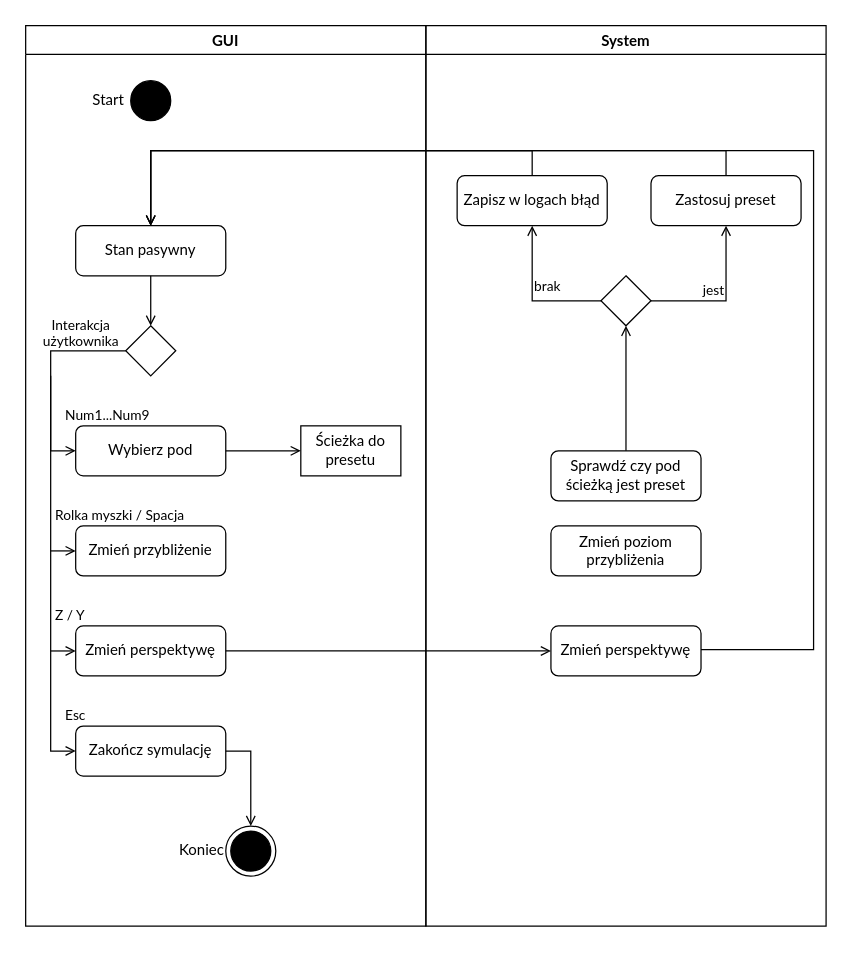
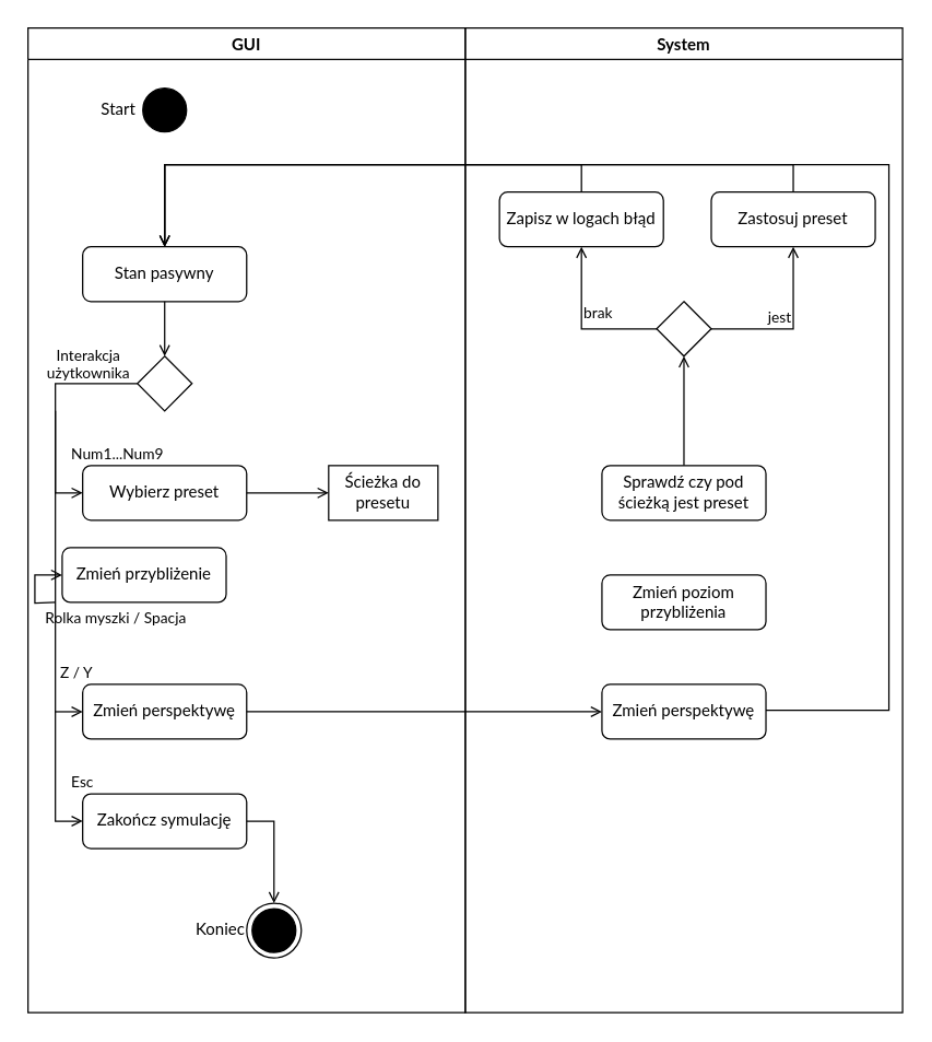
  <mxCell id="0" />
  <mxCell id="1" parent="0" />
  <mxCell id="2" value="System" style="swimlane;fontFamily=Lato;fillColor=none;" vertex="1" parent="1"><mxGeometry x="340" y="20" width="320" height="720" as="geometry" /></mxCell>
  <mxCell id="3" style="edgeStyle=orthogonalEdgeStyle;rounded=0;orthogonalLoop=1;jettySize=auto;html=1;entryX=0.5;entryY=1;entryDx=0;entryDy=0;labelBackgroundColor=none;startArrow=none;startFill=0;endArrow=open;endFill=0;strokeColor=#000000;fontFamily=Lato;fontColor=#000000;" edge="1" parent="2" source="4" target="7"><mxGeometry relative="1" as="geometry" /></mxCell>
- <mxCell id="4" value="Sprawdź czy pod ścieżką jest preset" style="rounded=1;whiteSpace=wrap;html=1;strokeColor=#000000;fontFamily=Lato;fontColor=#000000;fillColor=none;" vertex="1" parent="2"><mxGeometry x="100" y="340" width="120" height="40" as="geometry" /></mxCell>
+ <mxCell id="4" value="Sprawdź czy pod ścieżką jest preset" style="rounded=1;whiteSpace=wrap;html=1;strokeColor=#000000;fontFamily=Lato;fontColor=#000000;fillColor=none;" vertex="1" parent="2"><mxGeometry x="100" y="320" width="120" height="40" as="geometry" /></mxCell>
  <mxCell id="5" value="brak" style="edgeStyle=orthogonalEdgeStyle;rounded=0;orthogonalLoop=1;jettySize=auto;html=1;entryX=0.5;entryY=1;entryDx=0;entryDy=0;labelBackgroundColor=none;startArrow=none;startFill=0;endArrow=open;endFill=0;strokeColor=#000000;fontFamily=Lato;fontColor=#000000;labelPosition=right;verticalLabelPosition=top;align=left;verticalAlign=bottom;" edge="1" parent="2" source="7" target="9"><mxGeometry relative="1" as="geometry"><Array as="points"><mxPoint x="85" y="220" /></Array></mxGeometry></mxCell>
  <mxCell id="6" value="jest" style="edgeStyle=orthogonalEdgeStyle;rounded=0;orthogonalLoop=1;jettySize=auto;html=1;entryX=0.5;entryY=1;entryDx=0;entryDy=0;labelBackgroundColor=none;startArrow=none;startFill=0;endArrow=open;endFill=0;strokeColor=#000000;fontFamily=Lato;fontColor=#000000;labelPosition=left;verticalLabelPosition=top;align=right;verticalAlign=bottom;" edge="1" parent="2" source="7" target="8"><mxGeometry relative="1" as="geometry"><Array as="points"><mxPoint x="240" y="220" /></Array></mxGeometry></mxCell>
  <mxCell id="7" value="" style="rhombus;whiteSpace=wrap;html=1;strokeColor=#000000;fillColor=none;fontFamily=Lato;fontColor=#000000;" vertex="1" parent="2"><mxGeometry x="140" y="200" width="40" height="40" as="geometry" /></mxCell>
  <mxCell id="8" value="Zastosuj preset" style="rounded=1;whiteSpace=wrap;html=1;strokeColor=#000000;fontFamily=Lato;fontColor=#000000;fillColor=none;" vertex="1" parent="2"><mxGeometry x="180" y="120" width="120" height="40" as="geometry" /></mxCell>
  <mxCell id="9" value="Zapisz w logach błąd" style="rounded=1;whiteSpace=wrap;html=1;strokeColor=#000000;fontFamily=Lato;fontColor=#000000;fillColor=none;" vertex="1" parent="2"><mxGeometry x="25" y="120" width="120" height="40" as="geometry" /></mxCell>
  <mxCell id="10" value="Zmień poziom przybliżenia" style="rounded=1;whiteSpace=wrap;html=1;strokeColor=#000000;fontFamily=Lato;fontColor=#000000;fillColor=none;" vertex="1" parent="2"><mxGeometry x="100" y="400" width="120" height="40" as="geometry" /></mxCell>
  <mxCell id="11" style="edgeStyle=orthogonalEdgeStyle;rounded=0;orthogonalLoop=1;jettySize=auto;html=1;labelBackgroundColor=none;startArrow=none;startFill=0;endArrow=open;endFill=0;strokeColor=#000000;fontFamily=Lato;fontColor=#000000;entryX=0.5;entryY=0;entryDx=0;entryDy=0;" edge="1" parent="2" target="19"><mxGeometry relative="1" as="geometry"><mxPoint x="220" y="499" as="sourcePoint" /><mxPoint x="-110" y="239" as="targetPoint" /><Array as="points"><mxPoint x="310" y="499" /><mxPoint x="310" y="100" /><mxPoint x="-220" y="100" /></Array></mxGeometry></mxCell>
  <mxCell id="12" value="Zmień perspektywę" style="rounded=1;whiteSpace=wrap;html=1;strokeColor=#000000;fontFamily=Lato;fontColor=#000000;fillColor=none;" vertex="1" parent="2"><mxGeometry x="100" y="480" width="120" height="40" as="geometry" /></mxCell>
  <mxCell id="13" value="GUI" style="swimlane;fontFamily=Lato;fillColor=none;" vertex="1" parent="1"><mxGeometry x="20" y="20" width="320" height="720" as="geometry" /></mxCell>
  <mxCell id="14" value="Start" style="ellipse;html=1;shape=startState;fillColor=#000000;strokeColor=#000000;fontFamily=Lato;verticalAlign=middle;labelPosition=left;verticalLabelPosition=middle;align=right;" vertex="1" parent="13"><mxGeometry x="80" y="40" width="40" height="40" as="geometry" /></mxCell>
  <mxCell id="15" style="edgeStyle=orthogonalEdgeStyle;rounded=0;orthogonalLoop=1;jettySize=auto;html=1;entryX=0;entryY=0.5;entryDx=0;entryDy=0;strokeColor=#000000;fontFamily=Lato;fontColor=#000000;endArrow=open;endFill=0;" edge="1" parent="13" source="16" target="17"><mxGeometry relative="1" as="geometry" /></mxCell>
- <mxCell id="16" value="Wybierz pod" style="rounded=1;whiteSpace=wrap;html=1;strokeColor=#000000;fontFamily=Lato;fontColor=#000000;fillColor=none;" vertex="1" parent="13"><mxGeometry x="40" y="320" width="120" height="40" as="geometry" /></mxCell>
+ <mxCell id="16" value="Wybierz preset" style="rounded=1;whiteSpace=wrap;html=1;strokeColor=#000000;fontFamily=Lato;fontColor=#000000;fillColor=none;" vertex="1" parent="13"><mxGeometry x="40" y="320" width="120" height="40" as="geometry" /></mxCell>
  <mxCell id="17" value="Ścieżka do presetu" style="rounded=0;whiteSpace=wrap;html=1;strokeColor=#000000;fillColor=none;fontFamily=Lato;fontColor=#000000;" vertex="1" parent="13"><mxGeometry x="220" y="320" width="80" height="40" as="geometry" /></mxCell>
  <mxCell id="18" style="edgeStyle=orthogonalEdgeStyle;rounded=0;orthogonalLoop=1;jettySize=auto;html=1;endArrow=open;endFill=0;strokeColor=#000000;fontFamily=Lato;fontColor=#000000;entryX=0.5;entryY=0;entryDx=0;entryDy=0;" edge="1" parent="13" source="19" target="22"><mxGeometry relative="1" as="geometry"><mxPoint x="100" y="240" as="targetPoint" /></mxGeometry></mxCell>
  <mxCell id="19" value="Stan pasywny" style="rounded=1;whiteSpace=wrap;html=1;strokeColor=#000000;fontFamily=Lato;fontColor=#000000;fillColor=none;" vertex="1" parent="13"><mxGeometry x="40" y="160" width="120" height="40" as="geometry" /></mxCell>
  <mxCell id="20" value="Esc" style="edgeStyle=orthogonalEdgeStyle;rounded=0;orthogonalLoop=1;jettySize=auto;html=1;entryX=0;entryY=0.5;entryDx=0;entryDy=0;labelBackgroundColor=none;endArrow=open;endFill=0;strokeColor=#000000;fontFamily=Lato;fontColor=#000000;labelPosition=right;verticalLabelPosition=top;align=left;verticalAlign=bottom;" edge="1" parent="13" source="22" target="26"><mxGeometry x="0.8" y="10" relative="1" as="geometry"><Array as="points"><mxPoint x="20" y="260" /><mxPoint x="20" y="580" /></Array><mxPoint as="offset" /></mxGeometry></mxCell>
  <mxCell id="21" value="Interakcja&lt;br&gt;użytkownika" style="edgeLabel;html=1;align=center;verticalAlign=bottom;resizable=0;points=[];fontFamily=Lato;fontColor=#000000;labelBackgroundColor=none;labelPosition=center;verticalLabelPosition=top;" vertex="1" connectable="0" parent="20"><mxGeometry x="-0.813" relative="1" as="geometry"><mxPoint as="offset" /></mxGeometry></mxCell>
  <mxCell id="22" value="" style="rhombus;whiteSpace=wrap;html=1;strokeColor=#000000;fillColor=none;fontFamily=Lato;fontColor=#000000;" vertex="1" parent="13"><mxGeometry x="80" y="240" width="40" height="40" as="geometry" /></mxCell>
- <mxCell id="23" value="Zmień przybliżenie" style="rounded=1;whiteSpace=wrap;html=1;strokeColor=#000000;fontFamily=Lato;fontColor=#000000;fillColor=none;" vertex="1" parent="13"><mxGeometry x="40" y="400" width="120" height="40" as="geometry" /></mxCell>
+ <mxCell id="23" value="Zmień przybliżenie" style="rounded=1;whiteSpace=wrap;html=1;strokeColor=#000000;fontFamily=Lato;fontColor=#000000;fillColor=none;" vertex="1" parent="13"><mxGeometry x="25" y="380" width="120" height="40" as="geometry" /></mxCell>
  <mxCell id="24" value="Zmień perspektywę" style="rounded=1;whiteSpace=wrap;html=1;strokeColor=#000000;fontFamily=Lato;fontColor=#000000;fillColor=none;" vertex="1" parent="13"><mxGeometry x="40" y="480" width="120" height="40" as="geometry" /></mxCell>
  <mxCell id="25" style="edgeStyle=orthogonalEdgeStyle;rounded=0;orthogonalLoop=1;jettySize=auto;html=1;entryX=0.5;entryY=0;entryDx=0;entryDy=0;labelBackgroundColor=none;startArrow=none;startFill=0;endArrow=open;endFill=0;strokeColor=#000000;fontFamily=Lato;fontColor=#000000;" edge="1" parent="13" source="26" target="27"><mxGeometry relative="1" as="geometry"><Array as="points"><mxPoint x="180" y="580" /></Array></mxGeometry></mxCell>
  <mxCell id="26" value="Zakończ symulację" style="rounded=1;whiteSpace=wrap;html=1;strokeColor=#000000;fontFamily=Lato;fontColor=#000000;fillColor=none;" vertex="1" parent="13"><mxGeometry x="40" y="560" width="120" height="40" as="geometry" /></mxCell>
  <mxCell id="27" value="Koniec" style="ellipse;html=1;shape=endState;fillColor=#000000;strokeColor=#000000;labelBackgroundColor=none;fontFamily=Lato;fontColor=#000000;labelPosition=left;verticalLabelPosition=middle;align=right;verticalAlign=middle;" vertex="1" parent="13"><mxGeometry x="160" y="640" width="40" height="40" as="geometry" /></mxCell>
  <mxCell id="28" value="Num1...Num9" style="edgeStyle=orthogonalEdgeStyle;rounded=0;orthogonalLoop=1;jettySize=auto;html=1;labelBackgroundColor=none;endArrow=none;endFill=0;strokeColor=#000000;fontFamily=Lato;fontColor=#000000;startArrow=open;startFill=0;labelPosition=right;verticalLabelPosition=top;align=left;verticalAlign=bottom;" edge="1" parent="1" source="16"><mxGeometry y="-10" relative="1" as="geometry"><mxPoint x="40" y="300" as="targetPoint" /><mxPoint as="offset" /></mxGeometry></mxCell>
  <mxCell id="29" value="Rolka myszki / Spacja" style="edgeStyle=orthogonalEdgeStyle;rounded=0;orthogonalLoop=1;jettySize=auto;html=1;labelBackgroundColor=none;startArrow=open;startFill=0;endArrow=none;endFill=0;strokeColor=#000000;fontFamily=Lato;fontColor=#000000;labelPosition=right;verticalLabelPosition=top;align=left;verticalAlign=bottom;" edge="1" parent="1" source="23"><mxGeometry x="0.667" y="-20" relative="1" as="geometry"><mxPoint x="40" y="440" as="targetPoint" /><mxPoint as="offset" /></mxGeometry></mxCell>
  <mxCell id="30" value="Z / Y" style="edgeStyle=orthogonalEdgeStyle;rounded=0;orthogonalLoop=1;jettySize=auto;html=1;labelBackgroundColor=none;startArrow=open;startFill=0;endArrow=none;endFill=0;strokeColor=#000000;fontFamily=Lato;fontColor=#000000;labelPosition=right;verticalLabelPosition=top;align=left;verticalAlign=bottom;" edge="1" parent="1" source="24"><mxGeometry x="0.667" y="-20" relative="1" as="geometry"><mxPoint x="40" y="520" as="targetPoint" /><mxPoint as="offset" /></mxGeometry></mxCell>
  <mxCell id="31" style="edgeStyle=orthogonalEdgeStyle;rounded=0;orthogonalLoop=1;jettySize=auto;html=1;entryX=0.5;entryY=0;entryDx=0;entryDy=0;labelBackgroundColor=none;startArrow=none;startFill=0;endArrow=open;endFill=0;strokeColor=#000000;fontFamily=Lato;fontColor=#000000;" edge="1" parent="1" source="9" target="19"><mxGeometry relative="1" as="geometry"><Array as="points"><mxPoint x="425" y="120" /><mxPoint x="120" y="120" /></Array></mxGeometry></mxCell>
  <mxCell id="32" style="edgeStyle=orthogonalEdgeStyle;rounded=0;orthogonalLoop=1;jettySize=auto;html=1;entryX=0.5;entryY=0;entryDx=0;entryDy=0;labelBackgroundColor=none;startArrow=none;startFill=0;endArrow=open;endFill=0;strokeColor=#000000;fontFamily=Lato;fontColor=#000000;" edge="1" parent="1" source="8" target="19"><mxGeometry relative="1" as="geometry"><Array as="points"><mxPoint x="580" y="120" /><mxPoint x="120" y="120" /></Array></mxGeometry></mxCell>
  <mxCell id="33" style="edgeStyle=orthogonalEdgeStyle;rounded=0;orthogonalLoop=1;jettySize=auto;html=1;entryX=0;entryY=0.5;entryDx=0;entryDy=0;labelBackgroundColor=none;startArrow=none;startFill=0;endArrow=open;endFill=0;strokeColor=#000000;fontFamily=Lato;fontColor=#000000;" edge="1" parent="1" source="24" target="12"><mxGeometry relative="1" as="geometry" /></mxCell>
